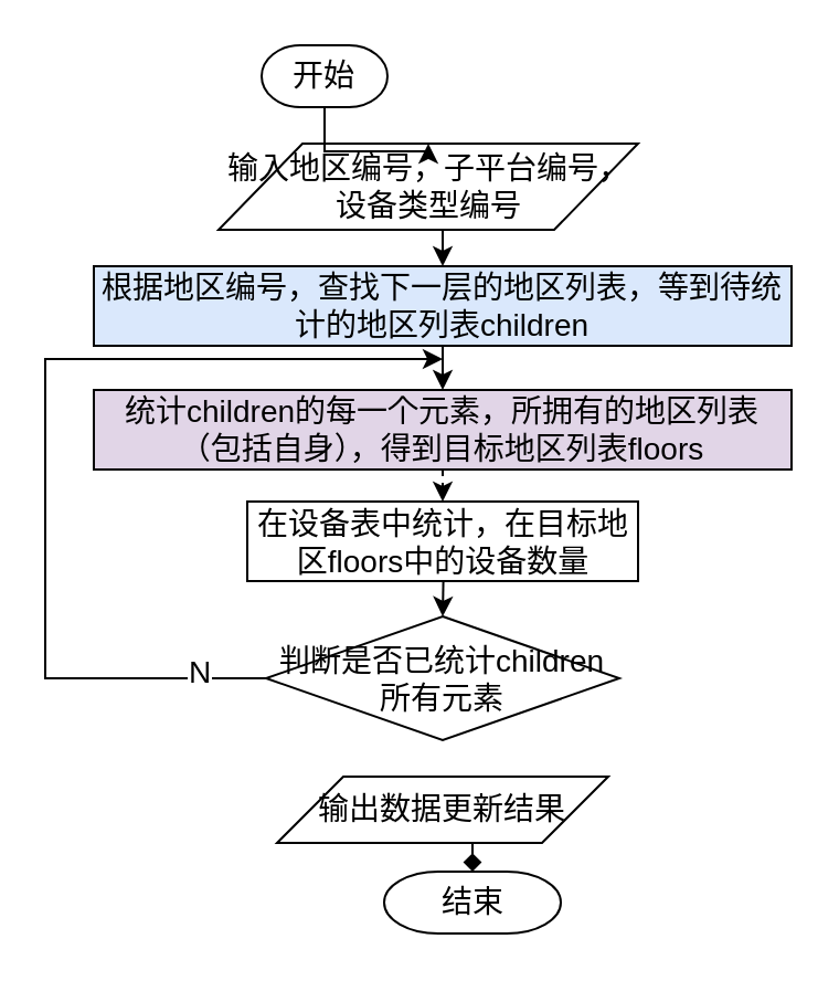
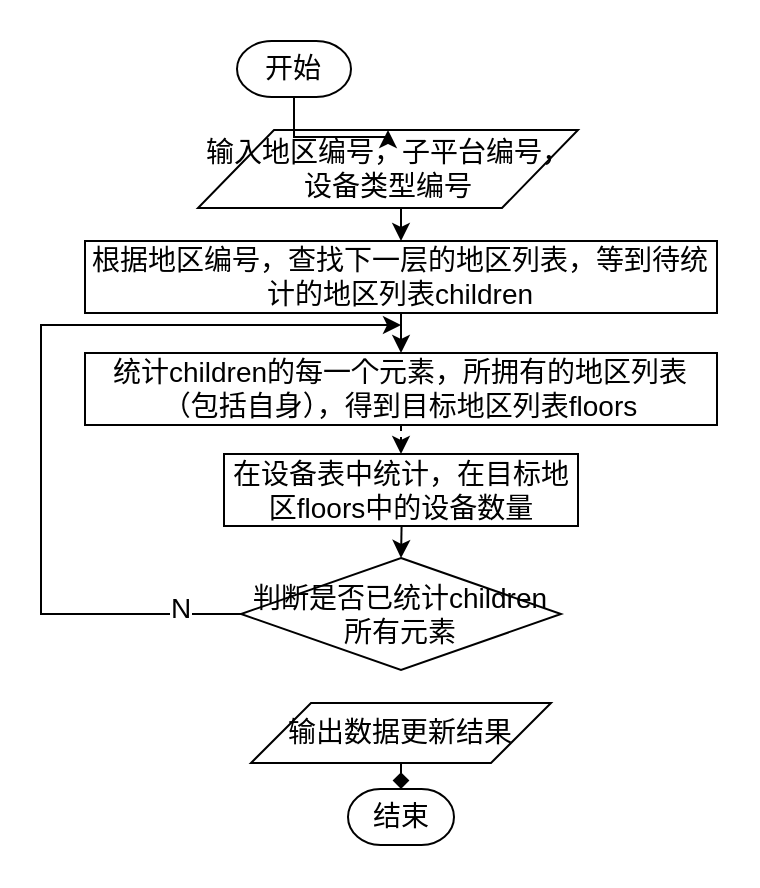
  <mxCell id="0" />
  <mxCell id="1" parent="0" />
  <mxCell id="2" style="edgeStyle=orthogonalEdgeStyle;rounded=0;orthogonalLoop=1;jettySize=auto;html=1;exitX=0.5;exitY=1;exitDx=0;exitDy=0;entryX=0.5;entryY=0;entryDx=0;entryDy=0;" edge="1" parent="1" source="3" target="8"><mxGeometry relative="1" as="geometry" /></mxCell>
  <mxCell id="3" value="输入地区编号，子平台编号，设备类型编号&lt;br&gt;" style="shape=parallelogram;perimeter=parallelogramPerimeter;whiteSpace=wrap;html=1;rounded=1;comic=0;arcSize=0;fontSize=14;" vertex="1" parent="1"><mxGeometry x="98.5" y="64.5" width="190" height="39" as="geometry" /></mxCell>
  <mxCell id="4" style="edgeStyle=orthogonalEdgeStyle;rounded=0;orthogonalLoop=1;jettySize=auto;html=1;exitX=0.5;exitY=1;exitDx=0;exitDy=0;exitPerimeter=0;entryX=0.5;entryY=0;entryDx=0;entryDy=0;" edge="1" parent="1" source="5" target="3"><mxGeometry relative="1" as="geometry" /></mxCell>
  <mxCell id="5" value="开始" style="strokeWidth=1;html=1;shape=mxgraph.flowchart.terminator;whiteSpace=wrap;rounded=1;comic=0;fontSize=14;" vertex="1" parent="1"><mxGeometry x="118" y="20" width="57" height="28" as="geometry" /></mxCell>
- <mxCell id="6" value="结束" style="strokeWidth=1;html=1;shape=mxgraph.flowchart.terminator;whiteSpace=wrap;rounded=1;comic=0;fontSize=14;" vertex="1" parent="1"><mxGeometry x="173.5" y="394" width="80" height="28" as="geometry" /></mxCell>
+ <mxCell id="6" value="结束" style="strokeWidth=1;html=1;shape=mxgraph.flowchart.terminator;whiteSpace=wrap;rounded=1;comic=0;fontSize=14;" vertex="1" parent="1"><mxGeometry x="173.5" y="394" width="53" height="28" as="geometry" /></mxCell>
  <mxCell id="7" style="edgeStyle=orthogonalEdgeStyle;rounded=0;orthogonalLoop=1;jettySize=auto;html=1;exitX=0.5;exitY=1;exitDx=0;exitDy=0;entryX=0.5;entryY=0;entryDx=0;entryDy=0;" edge="1" parent="1" source="8" target="12"><mxGeometry relative="1" as="geometry" /></mxCell>
- <mxCell id="8" value="根据地区编号，查找下一层的地区列表，等到待统计的地区列表&lt;span&gt;children&lt;/span&gt;" style="rounded=0;whiteSpace=wrap;html=1;fontSize=14;fillColor=#dae8fc;" vertex="1" parent="1"><mxGeometry x="42" y="120" width="316" height="36" as="geometry" /></mxCell>
+ <mxCell id="8" value="根据地区编号，查找下一层的地区列表，等到待统计的地区列表&lt;span&gt;children&lt;/span&gt;" style="rounded=0;whiteSpace=wrap;html=1;fontSize=14;" vertex="1" parent="1"><mxGeometry x="42" y="120" width="316" height="36" as="geometry" /></mxCell>
  <mxCell id="9" style="edgeStyle=orthogonalEdgeStyle;rounded=0;orthogonalLoop=1;jettySize=auto;html=1;exitX=0.5;exitY=1;exitDx=0;exitDy=0;entryX=0.5;entryY=0;entryDx=0;entryDy=0;entryPerimeter=0;endArrow=diamond;" edge="1" parent="1" source="10" target="6"><mxGeometry relative="1" as="geometry" /></mxCell>
  <mxCell id="10" value="输出数据更新结果" style="shape=parallelogram;perimeter=parallelogramPerimeter;whiteSpace=wrap;html=1;rounded=1;comic=0;arcSize=0;fontSize=14;" vertex="1" parent="1"><mxGeometry x="125" y="351" width="150" height="30" as="geometry" /></mxCell>
  <mxCell id="11" style="edgeStyle=orthogonalEdgeStyle;rounded=0;orthogonalLoop=1;jettySize=auto;html=1;exitX=0.5;exitY=1;exitDx=0;exitDy=0;entryX=0.5;entryY=0;entryDx=0;entryDy=0;dashed=1;" edge="1" parent="1" source="12" target="17"><mxGeometry relative="1" as="geometry"><mxPoint x="200.333" y="242" as="targetPoint" /></mxGeometry></mxCell>
- <mxCell id="12" value="&lt;span&gt;统计children的每一个元素，所拥有的地区列表（包括自身），得到目标地区列表&lt;/span&gt;&lt;span&gt;floors&lt;/span&gt;" style="rounded=0;whiteSpace=wrap;html=1;fontSize=14;fillColor=#e1d5e7;" vertex="1" parent="1"><mxGeometry x="42" y="176" width="316" height="36" as="geometry" /></mxCell>
+ <mxCell id="12" value="&lt;span&gt;统计children的每一个元素，所拥有的地区列表（包括自身），得到目标地区列表&lt;/span&gt;&lt;span&gt;floors&lt;/span&gt;" style="rounded=0;whiteSpace=wrap;html=1;fontSize=14;" vertex="1" parent="1"><mxGeometry x="42" y="176" width="316" height="36" as="geometry" /></mxCell>
  <mxCell id="13" style="edgeStyle=orthogonalEdgeStyle;rounded=0;orthogonalLoop=1;jettySize=auto;html=1;exitX=0;exitY=0.5;exitDx=0;exitDy=0;exitPerimeter=0;" edge="1" parent="1" source="15"><mxGeometry relative="1" as="geometry"><mxPoint x="200" y="162" as="targetPoint" /><Array as="points"><mxPoint x="20" y="306" /><mxPoint x="20" y="162" /></Array></mxGeometry></mxCell>
  <mxCell id="14" value="&lt;font style=&quot;font-size: 14px&quot;&gt;N&lt;/font&gt;" style="text;html=1;resizable=0;points=[];align=center;verticalAlign=middle;labelBackgroundColor=#ffffff;" vertex="1" connectable="0" parent="13"><mxGeometry x="-0.852" y="-3" relative="1" as="geometry"><mxPoint as="offset" /></mxGeometry></mxCell>
  <mxCell id="15" value="判断是否已统计children所有元素" style="strokeWidth=1;html=1;shape=mxgraph.flowchart.decision;whiteSpace=wrap;rounded=1;comic=0;fontSize=14;spacing=2;" vertex="1" parent="1"><mxGeometry x="120" y="278.5" width="160" height="56" as="geometry" /></mxCell>
  <mxCell id="16" style="edgeStyle=orthogonalEdgeStyle;rounded=0;orthogonalLoop=1;jettySize=auto;html=1;exitX=0.5;exitY=1;exitDx=0;exitDy=0;entryX=0.5;entryY=0;entryDx=0;entryDy=0;entryPerimeter=0;" edge="1" parent="1" target="15"><mxGeometry relative="1" as="geometry"><mxPoint x="200.333" y="260.167" as="sourcePoint" /></mxGeometry></mxCell>
  <mxCell id="17" value="&lt;span style=&quot;font-size: 14px&quot;&gt;在设备表中统计，在目标地区floors中的设备数量&lt;br style=&quot;font-size: 14px&quot;&gt;&lt;/span&gt;" style="rounded=0;whiteSpace=wrap;html=1;fontSize=14;" vertex="1" parent="1"><mxGeometry x="111.5" y="226.5" width="177" height="36" as="geometry" /></mxCell>
